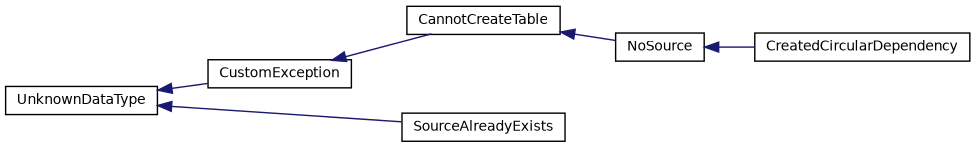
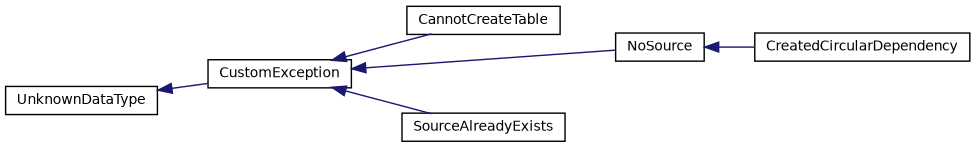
  digraph {
    fontname="DejaVu Sans"
    rankdir=LR
    node [color=black fillcolor=white fontname="DejaVu Sans" fontsize=10 shape=record style=filled]
    edge [color=midnightblue dir=back fontname="DejaVu Sans" fontsize=10 labelfontname=Helvetica labelfontsize=10 style=solid]
    n1 [height=0.2 label=UnknownDataType width=0.4]
    n2 [height=0.2 label=CustomException width=0.4]
    n3 [height=0.2 label=CannotCreateTable width=0.4]
    n4 [height=0.2 label=NoSource width=0.4]
    n5 [height=0.2 label=SourceAlreadyExists width=0.4]
    n6 [height=0.2 label=CreatedCircularDependency width=0.4]
    n1 -> n2
    n2 -> n3
-   n3 -> n4
-   n1 -> n5
+   n2 -> n4
+   n2 -> n5
    n4 -> n6
  }
